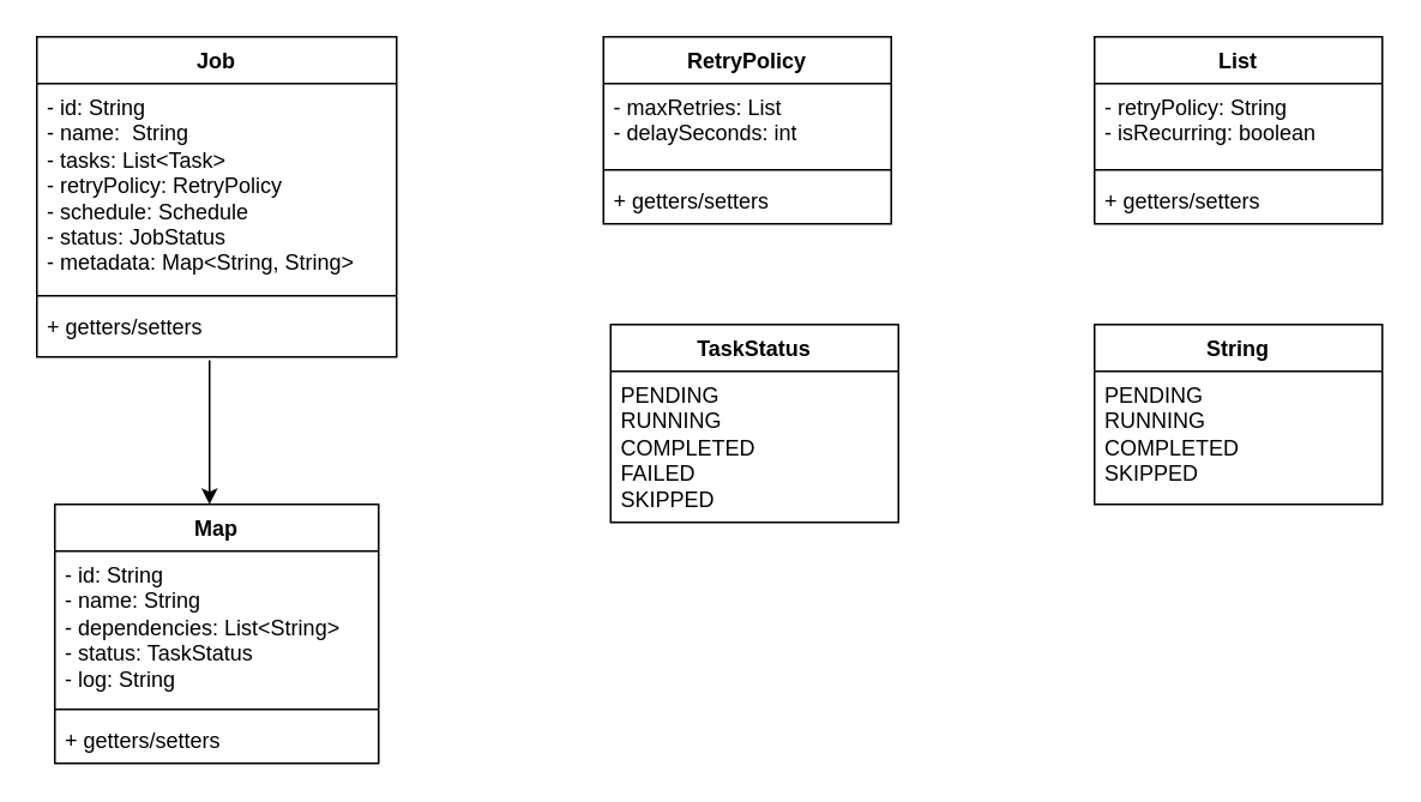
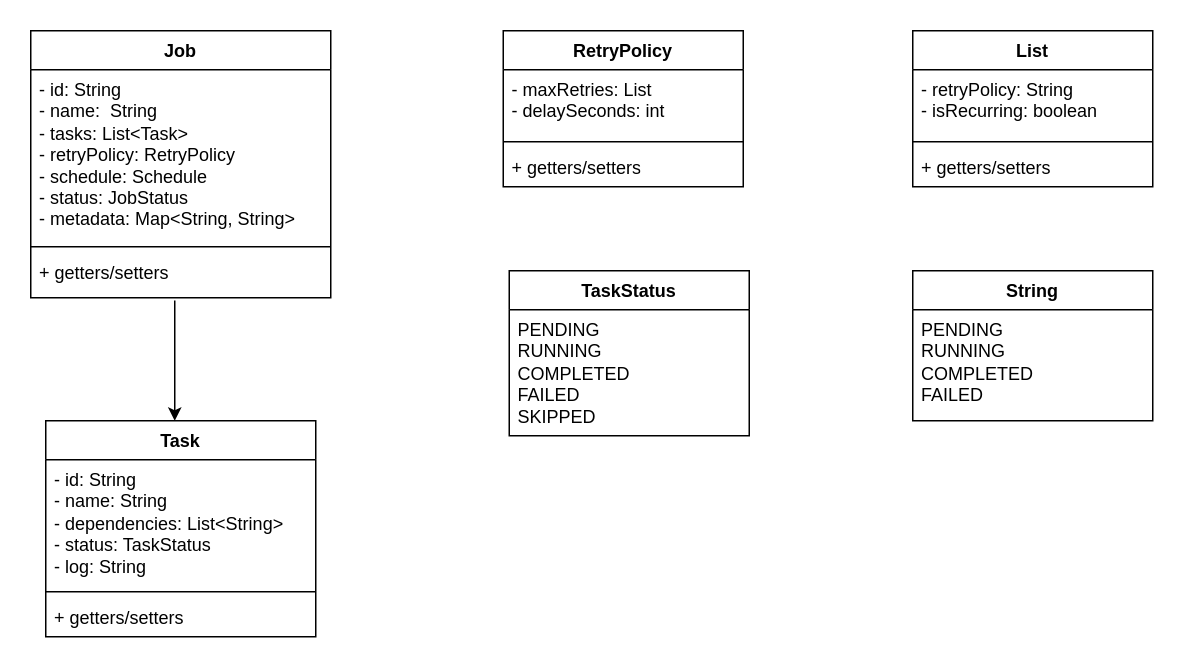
  <mxCell id="0" />
  <mxCell id="1" parent="0" />
  <mxCell id="2" value="Job" style="swimlane;fontStyle=1;align=center;verticalAlign=top;childLayout=stackLayout;horizontal=1;startSize=26;horizontalStack=0;resizeParent=1;resizeParentMax=0;resizeLast=0;collapsible=1;marginBottom=0;whiteSpace=wrap;html=1;" vertex="1" parent="1"><mxGeometry x="20" y="20" width="200" height="178" as="geometry"><mxRectangle x="40" y="40" width="60" height="30" as="alternateBounds" /></mxGeometry></mxCell>
  <mxCell id="3" value="- id: String&lt;div&gt;- name:&amp;nbsp; String&lt;/div&gt;&lt;div&gt;- tasks: List&amp;lt;Task&amp;gt;&lt;/div&gt;&lt;div&gt;- retryPolicy: RetryPolicy&lt;br&gt;- schedule: Schedule&lt;br&gt;- status: JobStatus&lt;br&gt;- metadata: Map&amp;lt;String, String&amp;gt;&lt;/div&gt;" style="text;strokeColor=none;fillColor=none;align=left;verticalAlign=top;spacingLeft=4;spacingRight=4;overflow=hidden;rotatable=0;points=[[0,0.5],[1,0.5]];portConstraint=eastwest;whiteSpace=wrap;html=1;" vertex="1" parent="2"><mxGeometry y="26" width="200" height="114" as="geometry" /></mxCell>
  <mxCell id="4" value="" style="line;strokeWidth=1;fillColor=none;align=left;verticalAlign=middle;spacingTop=-1;spacingLeft=3;spacingRight=3;rotatable=0;labelPosition=right;points=[];portConstraint=eastwest;strokeColor=inherit;" vertex="1" parent="2"><mxGeometry y="140" width="200" height="8" as="geometry" /></mxCell>
  <mxCell id="5" value="+ getters/setters" style="text;strokeColor=none;fillColor=none;align=left;verticalAlign=top;spacingLeft=4;spacingRight=4;overflow=hidden;rotatable=0;points=[[0,0.5],[1,0.5]];portConstraint=eastwest;whiteSpace=wrap;html=1;" vertex="1" parent="2"><mxGeometry y="148" width="200" height="30" as="geometry" /></mxCell>
- <mxCell id="6" value="Map" style="swimlane;fontStyle=1;align=center;verticalAlign=top;childLayout=stackLayout;horizontal=1;startSize=26;horizontalStack=0;resizeParent=1;resizeParentMax=0;resizeLast=0;collapsible=1;marginBottom=0;whiteSpace=wrap;html=1;" vertex="1" parent="1"><mxGeometry x="30" y="280" width="180" height="144" as="geometry" /></mxCell>
+ <mxCell id="6" value="Task" style="swimlane;fontStyle=1;align=center;verticalAlign=top;childLayout=stackLayout;horizontal=1;startSize=26;horizontalStack=0;resizeParent=1;resizeParentMax=0;resizeLast=0;collapsible=1;marginBottom=0;whiteSpace=wrap;html=1;" vertex="1" parent="1"><mxGeometry x="30" y="280" width="180" height="144" as="geometry" /></mxCell>
  <mxCell id="7" value="- id: String&lt;br&gt;&lt;div&gt;- name: String&amp;nbsp;&lt;br&gt;- dependencies: List&amp;lt;String&amp;gt;&lt;br&gt;- status: TaskStatus&amp;nbsp;&lt;br&gt;- log: String&lt;/div&gt;" style="text;strokeColor=none;fillColor=none;align=left;verticalAlign=top;spacingLeft=4;spacingRight=4;overflow=hidden;rotatable=0;points=[[0,0.5],[1,0.5]];portConstraint=eastwest;whiteSpace=wrap;html=1;" vertex="1" parent="6"><mxGeometry y="26" width="180" height="84" as="geometry" /></mxCell>
  <mxCell id="8" value="" style="line;strokeWidth=1;fillColor=none;align=left;verticalAlign=middle;spacingTop=-1;spacingLeft=3;spacingRight=3;rotatable=0;labelPosition=right;points=[];portConstraint=eastwest;strokeColor=inherit;" vertex="1" parent="6"><mxGeometry y="110" width="180" height="8" as="geometry" /></mxCell>
  <mxCell id="9" value="+ getters/setters" style="text;strokeColor=none;fillColor=none;align=left;verticalAlign=top;spacingLeft=4;spacingRight=4;overflow=hidden;rotatable=0;points=[[0,0.5],[1,0.5]];portConstraint=eastwest;whiteSpace=wrap;html=1;" vertex="1" parent="6"><mxGeometry y="118" width="180" height="26" as="geometry" /></mxCell>
  <mxCell id="10" value="RetryPolicy&lt;div&gt;&lt;br&gt;&lt;/div&gt;&lt;div&gt;&lt;br&gt;&lt;/div&gt;" style="swimlane;fontStyle=1;align=center;verticalAlign=top;childLayout=stackLayout;horizontal=1;startSize=26;horizontalStack=0;resizeParent=1;resizeParentMax=0;resizeLast=0;collapsible=1;marginBottom=0;whiteSpace=wrap;html=1;" vertex="1" parent="1"><mxGeometry x="335" y="20" width="160" height="104" as="geometry" /></mxCell>
  <mxCell id="11" value="- maxRetries: List&lt;br&gt;- delaySeconds: int" style="text;strokeColor=none;fillColor=none;align=left;verticalAlign=top;spacingLeft=4;spacingRight=4;overflow=hidden;rotatable=0;points=[[0,0.5],[1,0.5]];portConstraint=eastwest;whiteSpace=wrap;html=1;" vertex="1" parent="10"><mxGeometry y="26" width="160" height="44" as="geometry" /></mxCell>
  <mxCell id="12" value="" style="line;strokeWidth=1;fillColor=none;align=left;verticalAlign=middle;spacingTop=-1;spacingLeft=3;spacingRight=3;rotatable=0;labelPosition=right;points=[];portConstraint=eastwest;strokeColor=inherit;" vertex="1" parent="10"><mxGeometry y="70" width="160" height="8" as="geometry" /></mxCell>
  <mxCell id="13" value="+ getters/setters" style="text;strokeColor=none;fillColor=none;align=left;verticalAlign=top;spacingLeft=4;spacingRight=4;overflow=hidden;rotatable=0;points=[[0,0.5],[1,0.5]];portConstraint=eastwest;whiteSpace=wrap;html=1;" vertex="1" parent="10"><mxGeometry y="78" width="160" height="26" as="geometry" /></mxCell>
  <mxCell id="14" value="List" style="swimlane;fontStyle=1;align=center;verticalAlign=top;childLayout=stackLayout;horizontal=1;startSize=26;horizontalStack=0;resizeParent=1;resizeParentMax=0;resizeLast=0;collapsible=1;marginBottom=0;whiteSpace=wrap;html=1;" vertex="1" parent="1"><mxGeometry x="608" y="20" width="160" height="104" as="geometry" /></mxCell>
  <mxCell id="15" value="- retryPolicy: String&lt;br&gt;- isRecurring: boolean" style="text;strokeColor=none;fillColor=none;align=left;verticalAlign=top;spacingLeft=4;spacingRight=4;overflow=hidden;rotatable=0;points=[[0,0.5],[1,0.5]];portConstraint=eastwest;whiteSpace=wrap;html=1;" vertex="1" parent="14"><mxGeometry y="26" width="160" height="44" as="geometry" /></mxCell>
  <mxCell id="16" value="" style="line;strokeWidth=1;fillColor=none;align=left;verticalAlign=middle;spacingTop=-1;spacingLeft=3;spacingRight=3;rotatable=0;labelPosition=right;points=[];portConstraint=eastwest;strokeColor=inherit;" vertex="1" parent="14"><mxGeometry y="70" width="160" height="8" as="geometry" /></mxCell>
  <mxCell id="17" value="+ getters/setters" style="text;strokeColor=none;fillColor=none;align=left;verticalAlign=top;spacingLeft=4;spacingRight=4;overflow=hidden;rotatable=0;points=[[0,0.5],[1,0.5]];portConstraint=eastwest;whiteSpace=wrap;html=1;" vertex="1" parent="14"><mxGeometry y="78" width="160" height="26" as="geometry" /></mxCell>
  <mxCell id="18" value="String" style="swimlane;fontStyle=1;align=center;verticalAlign=top;childLayout=stackLayout;horizontal=1;startSize=26;horizontalStack=0;resizeParent=1;resizeParentMax=0;resizeLast=0;collapsible=1;marginBottom=0;whiteSpace=wrap;html=1;" vertex="1" parent="1"><mxGeometry x="608" y="180" width="160" height="100" as="geometry" /></mxCell>
- <mxCell id="19" value="PENDING&lt;br&gt;RUNNING&lt;br&gt;COMPLETED&lt;br&gt;SKIPPED" style="text;strokeColor=none;fillColor=none;align=left;verticalAlign=top;spacingLeft=4;spacingRight=4;overflow=hidden;rotatable=0;points=[[0,0.5],[1,0.5]];portConstraint=eastwest;whiteSpace=wrap;html=1;" vertex="1" parent="18"><mxGeometry y="26" width="160" height="74" as="geometry" /></mxCell>
+ <mxCell id="19" value="PENDING&lt;br&gt;RUNNING&lt;br&gt;COMPLETED&lt;br&gt;FAILED" style="text;strokeColor=none;fillColor=none;align=left;verticalAlign=top;spacingLeft=4;spacingRight=4;overflow=hidden;rotatable=0;points=[[0,0.5],[1,0.5]];portConstraint=eastwest;whiteSpace=wrap;html=1;" vertex="1" parent="18"><mxGeometry y="26" width="160" height="74" as="geometry" /></mxCell>
  <mxCell id="20" value="TaskStatus" style="swimlane;fontStyle=1;align=center;verticalAlign=top;childLayout=stackLayout;horizontal=1;startSize=26;horizontalStack=0;resizeParent=1;resizeParentMax=0;resizeLast=0;collapsible=1;marginBottom=0;whiteSpace=wrap;html=1;" vertex="1" parent="1"><mxGeometry x="339" y="180" width="160" height="110" as="geometry" /></mxCell>
  <mxCell id="21" value="PENDING&lt;br&gt;RUNNING&lt;br&gt;COMPLETED&lt;br&gt;FAILED&lt;br&gt;SKIPPED" style="text;strokeColor=none;fillColor=none;align=left;verticalAlign=top;spacingLeft=4;spacingRight=4;overflow=hidden;rotatable=0;points=[[0,0.5],[1,0.5]];portConstraint=eastwest;whiteSpace=wrap;html=1;" vertex="1" parent="20"><mxGeometry y="26" width="160" height="84" as="geometry" /></mxCell>
  <mxCell id="22" value="" style="endArrow=classic;html=1;rounded=0;exitX=0.48;exitY=1.061;exitDx=0;exitDy=0;exitPerimeter=0;" edge="1" parent="1" source="5"><mxGeometry width="50" height="50" relative="1" as="geometry"><mxPoint x="300" y="280" as="sourcePoint" /><mxPoint x="116" y="280" as="targetPoint" /></mxGeometry></mxCell>
